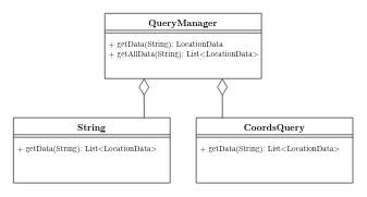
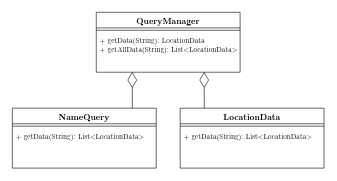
  <mxCell id="0" />
  <mxCell id="1" parent="0" />
  <mxCell id="2" value="QueryManager" style="swimlane;fontStyle=1;align=center;verticalAlign=top;childLayout=stackLayout;horizontal=1;startSize=26;horizontalStack=0;resizeParent=1;resizeParentMax=0;resizeLast=0;collapsible=1;marginBottom=0;fontFamily=Latin Modern Roman;fontSize=14;" parent="1" vertex="1"><mxGeometry x="160" y="20" width="240" height="100" as="geometry" /></mxCell>
  <mxCell id="3" value="" style="line;strokeWidth=1;fillColor=none;align=left;verticalAlign=middle;spacingTop=-1;spacingLeft=3;spacingRight=3;rotatable=0;labelPosition=right;points=[];portConstraint=eastwest;fontFamily=Latin Modern Roman;" parent="2" vertex="1"><mxGeometry y="26" width="240" height="8" as="geometry" /></mxCell>
  <mxCell id="4" value="+ getData(String): LocationData&#10;+ getAllData(String): List&lt;LocationData&gt;" style="text;strokeColor=none;fillColor=none;align=left;verticalAlign=top;spacingLeft=4;spacingRight=4;overflow=hidden;rotatable=0;points=[[0,0.5],[1,0.5]];portConstraint=eastwest;fontFamily=Latin Modern Roman;" parent="2" vertex="1"><mxGeometry y="34" width="240" height="66" as="geometry" /></mxCell>
- <mxCell id="5" value="String" style="swimlane;fontStyle=1;align=center;verticalAlign=top;childLayout=stackLayout;horizontal=1;startSize=26;horizontalStack=0;resizeParent=1;resizeParentMax=0;resizeLast=0;collapsible=1;marginBottom=0;fontFamily=Latin Modern Roman;fontSize=14;" parent="1" vertex="1"><mxGeometry x="20" y="180" width="240" height="100" as="geometry" /></mxCell>
+ <mxCell id="5" value="NameQuery" style="swimlane;fontStyle=1;align=center;verticalAlign=top;childLayout=stackLayout;horizontal=1;startSize=26;horizontalStack=0;resizeParent=1;resizeParentMax=0;resizeLast=0;collapsible=1;marginBottom=0;fontFamily=Latin Modern Roman;fontSize=14;" parent="1" vertex="1"><mxGeometry x="20" y="180" width="240" height="100" as="geometry" /></mxCell>
  <mxCell id="6" value="" style="line;strokeWidth=1;fillColor=none;align=left;verticalAlign=middle;spacingTop=-1;spacingLeft=3;spacingRight=3;rotatable=0;labelPosition=right;points=[];portConstraint=eastwest;fontFamily=Latin Modern Roman;" parent="5" vertex="1"><mxGeometry y="26" width="240" height="8" as="geometry" /></mxCell>
  <mxCell id="7" value="+ getData(String): List&lt;LocationData&gt;" style="text;strokeColor=none;fillColor=none;align=left;verticalAlign=top;spacingLeft=4;spacingRight=4;overflow=hidden;rotatable=0;points=[[0,0.5],[1,0.5]];portConstraint=eastwest;fontFamily=Latin Modern Roman;" parent="5" vertex="1"><mxGeometry y="34" width="240" height="66" as="geometry" /></mxCell>
  <mxCell id="8" value="" style="endArrow=diamondThin;endFill=0;endSize=24;html=1;rounded=0;entryX=0.499;entryY=0.994;entryDx=0;entryDy=0;entryPerimeter=0;exitX=0.5;exitY=0;exitDx=0;exitDy=0;fontFamily=Latin Modern Roman;" parent="1" edge="1"><mxGeometry width="160" relative="1" as="geometry"><mxPoint x="220.2" y="180" as="sourcePoint" /><mxPoint x="220" y="119.604" as="targetPoint" /></mxGeometry></mxCell>
- <mxCell id="9" value="CoordsQuery" style="swimlane;fontStyle=1;align=center;verticalAlign=top;childLayout=stackLayout;horizontal=1;startSize=26;horizontalStack=0;resizeParent=1;resizeParentMax=0;resizeLast=0;collapsible=1;marginBottom=0;fontFamily=Latin Modern Roman;fontSize=14;" parent="1" vertex="1"><mxGeometry x="300" y="180" width="240" height="100" as="geometry" /></mxCell>
+ <mxCell id="9" value="LocationData" style="swimlane;fontStyle=1;align=center;verticalAlign=top;childLayout=stackLayout;horizontal=1;startSize=26;horizontalStack=0;resizeParent=1;resizeParentMax=0;resizeLast=0;collapsible=1;marginBottom=0;fontFamily=Latin Modern Roman;fontSize=14;" parent="1" vertex="1"><mxGeometry x="300" y="180" width="240" height="100" as="geometry" /></mxCell>
  <mxCell id="10" value="" style="line;strokeWidth=1;fillColor=none;align=left;verticalAlign=middle;spacingTop=-1;spacingLeft=3;spacingRight=3;rotatable=0;labelPosition=right;points=[];portConstraint=eastwest;fontFamily=Latin Modern Roman;" parent="9" vertex="1"><mxGeometry y="26" width="240" height="8" as="geometry" /></mxCell>
  <mxCell id="11" value="+ getData(String): List&lt;LocationData&gt;" style="text;strokeColor=none;fillColor=none;align=left;verticalAlign=top;spacingLeft=4;spacingRight=4;overflow=hidden;rotatable=0;points=[[0,0.5],[1,0.5]];portConstraint=eastwest;fontFamily=Latin Modern Roman;" parent="9" vertex="1"><mxGeometry y="34" width="240" height="66" as="geometry" /></mxCell>
  <mxCell id="12" value="" style="endArrow=diamondThin;endFill=0;endSize=24;html=1;rounded=0;entryX=0.499;entryY=0.994;entryDx=0;entryDy=0;entryPerimeter=0;exitX=0.5;exitY=0;exitDx=0;exitDy=0;fontFamily=Latin Modern Roman;" parent="1" edge="1"><mxGeometry width="160" relative="1" as="geometry"><mxPoint x="340.2" y="180" as="sourcePoint" /><mxPoint x="340" y="119.604" as="targetPoint" /></mxGeometry></mxCell>
